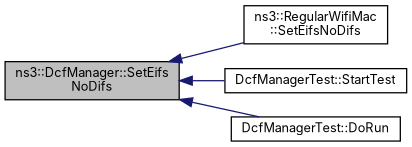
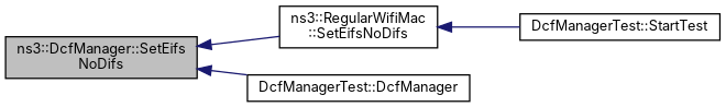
  digraph {
    fontname=Inter
    rankdir=LR
    node [color=black fillcolor=white fontname=Inter fontsize=10 shape=record style=filled]
    edge [color=midnightblue dir=back fontname=Inter fontsize=10 labelfontname=Helvetica labelfontsize=10 style=solid]
    n1 [fillcolor=grey75 fontcolor=black height=0.2 label="ns3::DcfManager::SetEifs\lNoDifs" width=0.4]
    n2 [height=0.2 label="ns3::RegularWifiMac\l::SetEifsNoDifs" width=0.4]
    n3 [height=0.2 label="DcfManagerTest::StartTest" width=0.4]
-   n4 [height=0.2 label="DcfManagerTest::DoRun" width=0.4]
+   n4 [height=0.2 label="DcfManagerTest::DcfManager" width=0.4]
    n1 -> n2
-   n1 -> n3
+   n2 -> n3
    n1 -> n4
  }
